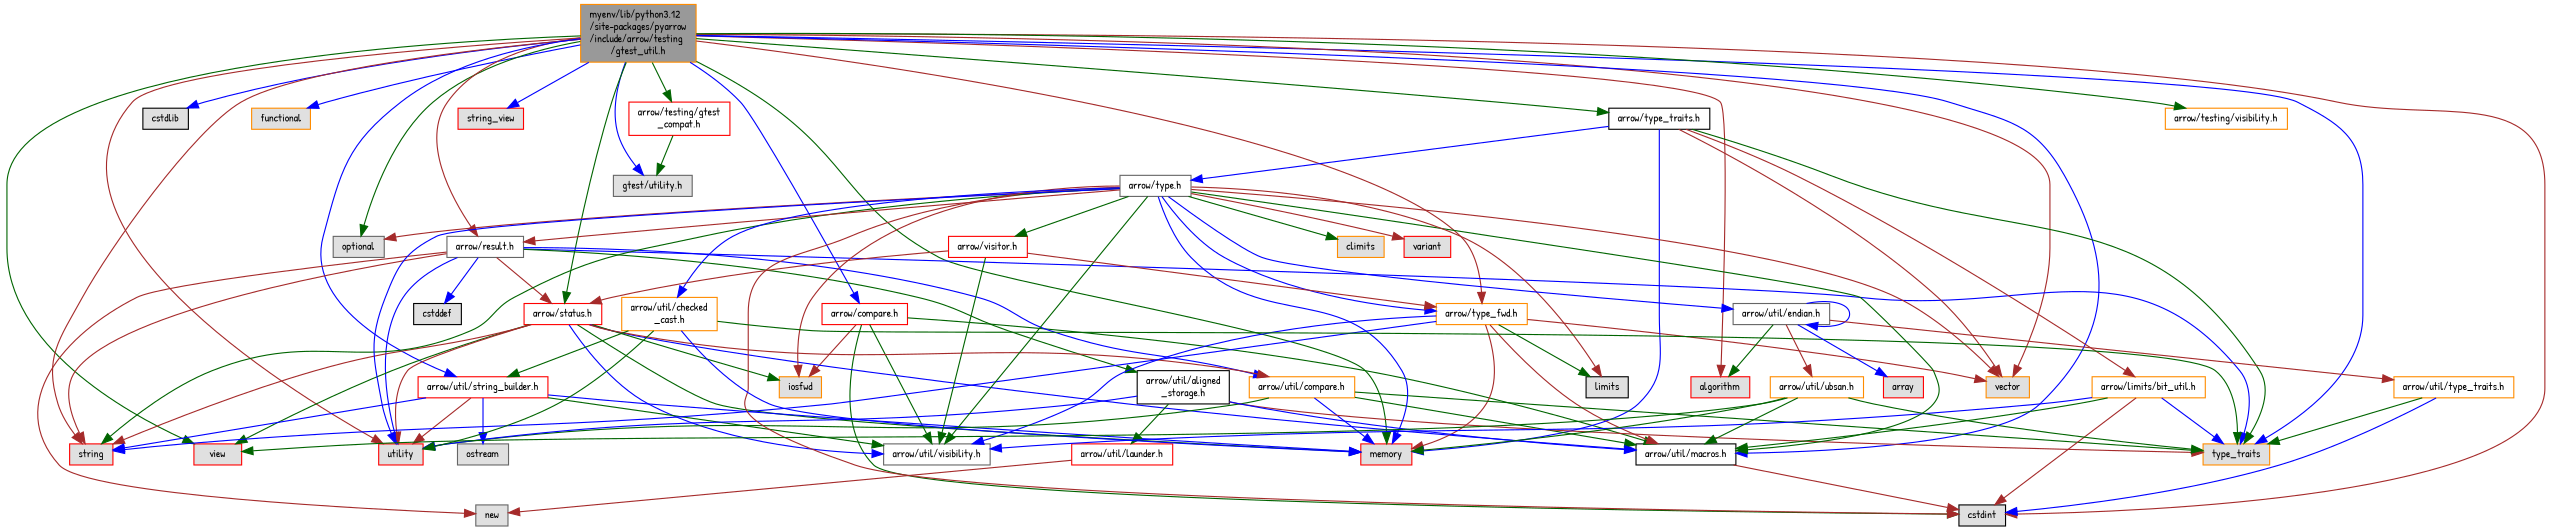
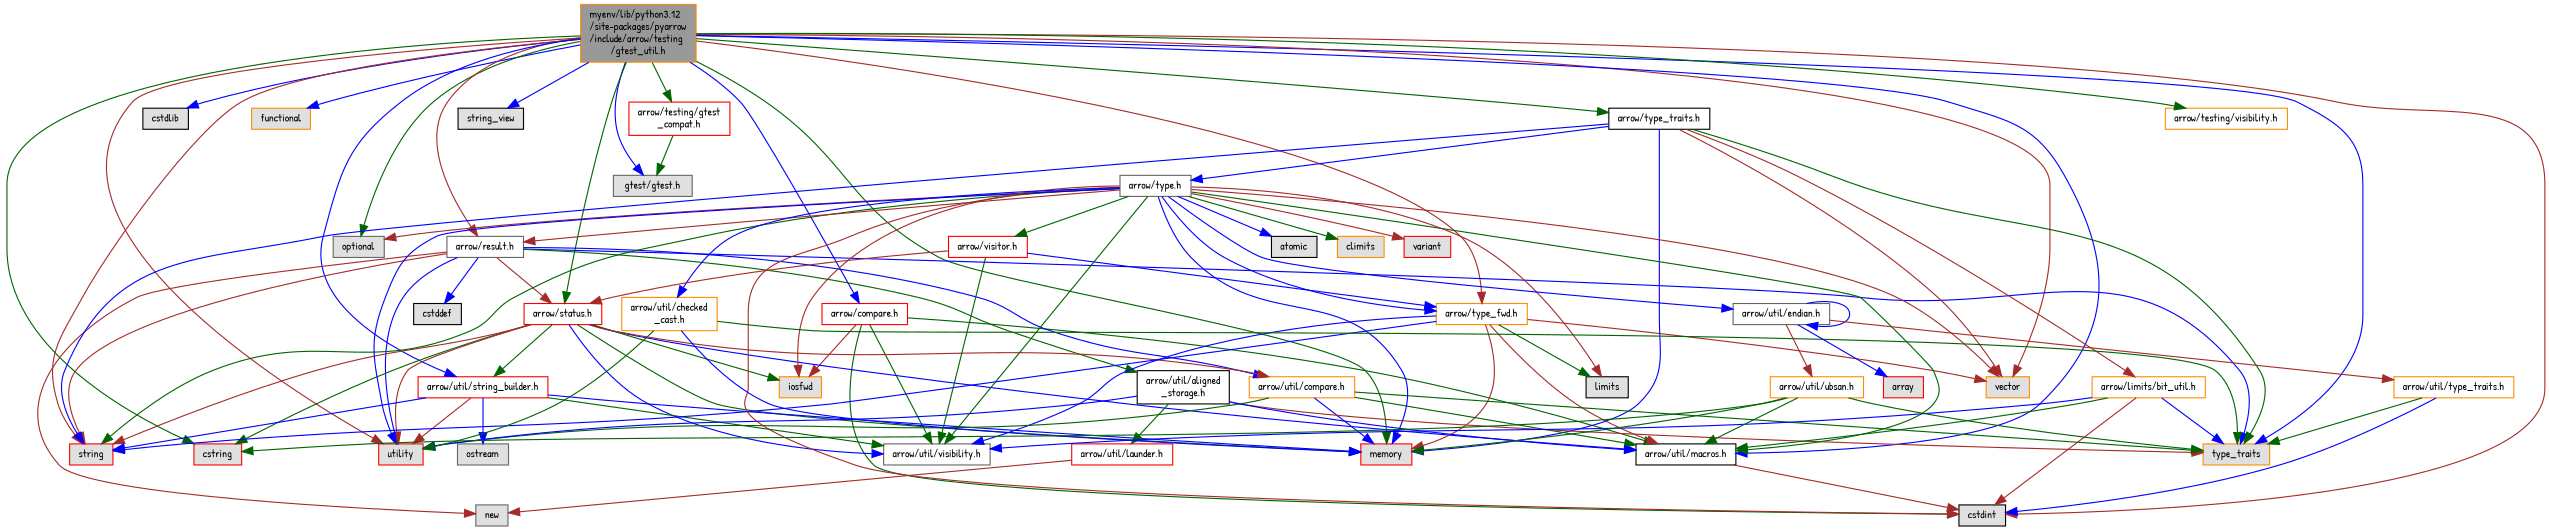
  digraph {
    fontname="Patrick Hand"
    node [color=red fillcolor="#E0E0E0" fontname="Patrick Hand" fontsize=10 shape=box style=filled]
    edge [color=darkgreen fontname="Patrick Hand" fontsize=10 labelfontname=Helvetica labelfontsize=10 style=solid]
    n1 [color=darkorange fillcolor=grey60 fontcolor=black height=0.2 label="myenv/lib/python3.12\l/site-packages/pyarrow\l/include/arrow/testing\l/gtest_util.h" width=0.4]
-   n2 [height=0.2 label=algorithm width=0.4]
    n3 [color=black height=0.2 label=cstdint width=0.4]
    n4 [color=black height=0.2 label=cstdlib width=0.4]
-   n5 [height=0.2 label=view width=0.4]
+   n5 [height=0.2 label=cstring width=0.4]
    n6 [color=darkorange height=0.2 label=functional width=0.4]
    n7 [height=0.2 label=memory width=0.4]
    n8 [color=gray40 height=0.2 label=optional width=0.4]
    n9 [height=0.2 label=string width=0.4]
-   n10 [height=0.2 label=string_view width=0.4]
+   n10 [color=black height=0.2 label=string_view width=0.4]
    n11 [color=darkorange height=0.2 label=type_traits width=0.4]
    n12 [height=0.2 label=utility width=0.4]
    n13 [color=darkorange height=0.2 label=vector width=0.4]
-   n14 [color=gray40 height=0.2 label="gtest/utility.h" width=0.4]
+   n14 [color=gray40 height=0.2 label="gtest/gtest.h" width=0.4]
    n15 [fillcolor=white height=0.2 label="arrow/compare.h" width=0.4]
    n16 [color=black fillcolor=white height=0.2 label="arrow/util/macros.h" width=0.4]
    n17 [color=gray40 fillcolor=white height=0.2 label="arrow/result.h" width=0.4]
    n18 [fillcolor=white height=0.2 label="arrow/status.h" width=0.4]
    n19 [fillcolor=white height=0.2 label="arrow/util/string_builder.h" width=0.4]
    n20 [fillcolor=white height=0.2 label="arrow/testing/gtest\l_compat.h" width=0.4]
    n21 [color=darkorange fillcolor=white height=0.2 label="arrow/testing/visibility.h" width=0.4]
    n22 [color=darkorange fillcolor=white height=0.2 label="arrow/type_fwd.h" width=0.4]
    n23 [color=black fillcolor=white height=0.2 label="arrow/type_traits.h" width=0.4]
    n24 [color=darkorange height=0.2 label=iosfwd width=0.4]
    n25 [color=gray40 fillcolor=white height=0.2 label="arrow/util/visibility.h" width=0.4]
    n26 [color=black height=0.2 label=cstddef width=0.4]
    n27 [color=gray40 height=0.2 label=new width=0.4]
    n28 [color=darkorange fillcolor=white height=0.2 label="arrow/util/compare.h" width=0.4]
    n29 [color=black fillcolor=white height=0.2 label="arrow/util/aligned\l_storage.h" width=0.4]
    n30 [color=gray40 height=0.2 label=ostream width=0.4]
    n31 [color=black height=0.2 label=limits width=0.4]
    n32 [color=gray40 fillcolor=white height=0.2 label="arrow/type.h" width=0.4]
    n33 [color=darkorange fillcolor=white height=0.2 label="arrow/limits/bit_util.h" width=0.4]
    n34 [fillcolor=white height=0.2 label="arrow/util/launder.h" width=0.4]
+   n35 [color=black height=0.2 label=atomic width=0.4]
    n36 [color=darkorange height=0.2 label=climits width=0.4]
    n37 [height=0.2 label=variant width=0.4]
    n38 [color=darkorange fillcolor=white height=0.2 label="arrow/util/checked\l_cast.h" width=0.4]
    n39 [color=gray40 fillcolor=white height=0.2 label="arrow/util/endian.h" width=0.4]
    n40 [fillcolor=white height=0.2 label="arrow/visitor.h" width=0.4]
    n41 [height=0.2 label=array width=0.4]
    n42 [color=darkorange fillcolor=white height=0.2 label="arrow/util/type_traits.h" width=0.4]
    n43 [color=darkorange fillcolor=white height=0.2 label="arrow/util/ubsan.h" width=0.4]
-   n1 -> n2 [color=brown]
    n1 -> n3 [color=brown]
    n1 -> n4 [color=blue]
    n1 -> n5
    n1 -> n6 [color=blue]
    n1 -> n7
    n1 -> n8
    n1 -> n9 [color=brown]
    n1 -> n10 [color=blue]
    n1 -> n11 [color=blue]
    n1 -> n12 [color=brown]
    n1 -> n13 [color=brown]
    n1 -> n14 [color=blue]
    n1 -> n15 [color=blue]
    n1 -> n16 [color=blue]
    n1 -> n17 [color=brown]
    n1 -> n18
    n1 -> n19 [color=blue]
    n1 -> n20
    n1 -> n21
    n1 -> n22 [color=brown]
    n1 -> n23
    n15 -> n3
    n15 -> n16
    n15 -> n24 [color=brown]
    n15 -> n25
    n16 -> n3 [color=brown]
    n17 -> n9 [color=brown]
    n17 -> n11 [color=blue]
    n17 -> n12 [color=blue]
    n17 -> n18 [color=brown]
    n17 -> n26 [color=blue]
    n17 -> n27 [color=brown]
    n17 -> n28 [color=blue]
    n17 -> n29
    n18 -> n5
    n18 -> n7
    n18 -> n9 [color=brown]
    n18 -> n12 [color=brown]
    n18 -> n16 [color=blue]
-   n38 -> n19
+   n18 -> n19
    n18 -> n24
    n18 -> n25 [color=blue]
    n18 -> n28 [color=brown]
    n19 -> n7 [color=blue]
    n19 -> n9 [color=blue]
    n19 -> n12 [color=brown]
    n19 -> n25
    n19 -> n30 [color=blue]
    n20 -> n14
    n22 -> n7 [color=brown]
    n22 -> n9 [color=blue]
    n22 -> n13 [color=brown]
    n22 -> n16 [color=brown]
    n22 -> n25 [color=blue]
    n22 -> n31
    n23 -> n7 [color=blue]
+   n23 -> n9 [color=blue]
    n23 -> n11
    n23 -> n13 [color=brown]
    n23 -> n32 [color=blue]
    n23 -> n33 [color=brown]
    n28 -> n7 [color=blue]
    n28 -> n11
    n28 -> n12
    n28 -> n16
    n29 -> n11 [color=brown]
    n29 -> n12 [color=blue]
    n29 -> n16 [color=blue]
    n29 -> n34
    n32 -> n3 [color=brown]
    n32 -> n7 [color=blue]
    n32 -> n8 [color=brown]
    n32 -> n9
    n32 -> n12 [color=blue]
    n32 -> n13 [color=brown]
    n32 -> n16
    n32 -> n17 [color=brown]
    n32 -> n22 [color=blue]
    n32 -> n24 [color=brown]
    n32 -> n25
    n32 -> n31 [color=brown]
+   n32 -> n35 [color=blue]
    n32 -> n36
    n32 -> n37 [color=brown]
    n32 -> n38 [color=blue]
    n32 -> n39 [color=blue]
    n32 -> n40
    n33 -> n3 [color=brown]
    n33 -> n11 [color=blue]
    n33 -> n16
    n33 -> n25 [color=blue]
    n34 -> n27 [color=brown]
    n38 -> n7 [color=blue]
    n38 -> n11
    n38 -> n12
-   n39 -> n2
    n39 -> n39 [color=blue]
    n39 -> n41 [color=blue]
    n39 -> n42 [color=brown]
    n39 -> n43 [color=brown]
    n40 -> n18 [color=brown]
-   n40 -> n22 [color=brown]
+   n40 -> n22 [color=blue]
    n40 -> n25
    n42 -> n3 [color=blue]
    n42 -> n11
    n43 -> n5
    n43 -> n7
    n43 -> n11
    n43 -> n16
  }
